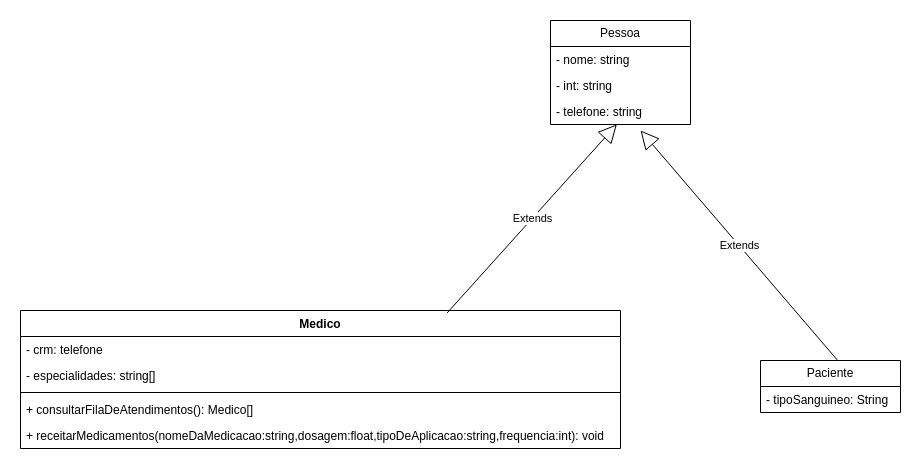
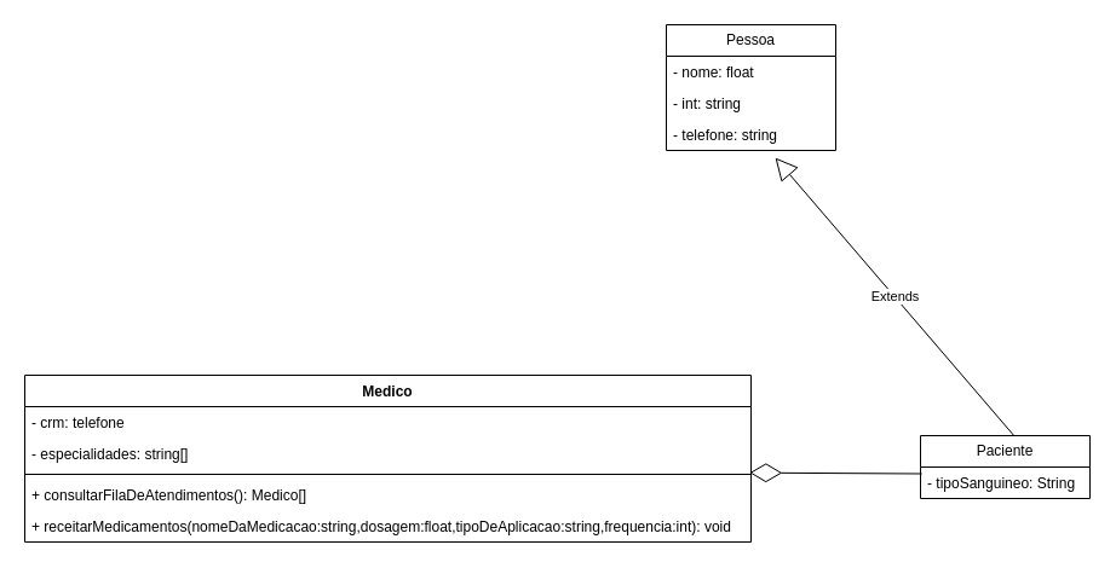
  <mxCell id="0" />
  <mxCell id="1" parent="0" />
  <mxCell id="2" value="Medico" style="swimlane;fontStyle=1;align=center;verticalAlign=top;childLayout=stackLayout;horizontal=1;startSize=26;horizontalStack=0;resizeParent=1;resizeParentMax=0;resizeLast=0;collapsible=1;marginBottom=0;whiteSpace=wrap;html=1;" vertex="1" parent="1"><mxGeometry x="20" y="310" width="600" height="138" as="geometry" /></mxCell>
  <mxCell id="3" value="- crm: telefone" style="text;strokeColor=none;fillColor=none;align=left;verticalAlign=top;spacingLeft=4;spacingRight=4;overflow=hidden;rotatable=0;points=[[0,0.5],[1,0.5]];portConstraint=eastwest;whiteSpace=wrap;html=1;" vertex="1" parent="2"><mxGeometry y="26" width="600" height="26" as="geometry" /></mxCell>
  <mxCell id="4" value="- especialidades: string[]" style="text;strokeColor=none;fillColor=none;align=left;verticalAlign=top;spacingLeft=4;spacingRight=4;overflow=hidden;rotatable=0;points=[[0,0.5],[1,0.5]];portConstraint=eastwest;whiteSpace=wrap;html=1;" vertex="1" parent="2"><mxGeometry y="52" width="600" height="26" as="geometry" /></mxCell>
  <mxCell id="5" value="" style="line;strokeWidth=1;fillColor=none;align=left;verticalAlign=middle;spacingTop=-1;spacingLeft=3;spacingRight=3;rotatable=0;labelPosition=right;points=[];portConstraint=eastwest;strokeColor=inherit;" vertex="1" parent="2"><mxGeometry y="78" width="600" height="8" as="geometry" /></mxCell>
  <mxCell id="6" value="+ consultarFilaDeAtendimentos(): Medico[]" style="text;strokeColor=none;fillColor=none;align=left;verticalAlign=top;spacingLeft=4;spacingRight=4;overflow=hidden;rotatable=0;points=[[0,0.5],[1,0.5]];portConstraint=eastwest;whiteSpace=wrap;html=1;" vertex="1" parent="2"><mxGeometry y="86" width="600" height="26" as="geometry" /></mxCell>
  <mxCell id="7" value="+ receitarMedicamentos(nomeDaMedicacao:string,dosagem:float,tipoDeAplicacao:string,frequencia:int): void" style="text;strokeColor=none;fillColor=none;align=left;verticalAlign=top;spacingLeft=4;spacingRight=4;overflow=hidden;rotatable=0;points=[[0,0.5],[1,0.5]];portConstraint=eastwest;whiteSpace=wrap;html=1;" vertex="1" parent="2"><mxGeometry y="112" width="600" height="26" as="geometry" /></mxCell>
  <mxCell id="8" value="Paciente" style="swimlane;fontStyle=0;childLayout=stackLayout;horizontal=1;startSize=26;fillColor=none;horizontalStack=0;resizeParent=1;resizeParentMax=0;resizeLast=0;collapsible=1;marginBottom=0;whiteSpace=wrap;html=1;" vertex="1" parent="1"><mxGeometry x="760" y="360" width="140" height="52" as="geometry" /></mxCell>
  <mxCell id="9" value="- tipoSanguineo: String" style="text;strokeColor=none;fillColor=none;align=left;verticalAlign=top;spacingLeft=4;spacingRight=4;overflow=hidden;rotatable=0;points=[[0,0.5],[1,0.5]];portConstraint=eastwest;whiteSpace=wrap;html=1;" vertex="1" parent="8"><mxGeometry y="26" width="140" height="26" as="geometry" /></mxCell>
  <mxCell id="10" value="Pessoa" style="swimlane;fontStyle=0;childLayout=stackLayout;horizontal=1;startSize=26;fillColor=none;horizontalStack=0;resizeParent=1;resizeParentMax=0;resizeLast=0;collapsible=1;marginBottom=0;whiteSpace=wrap;html=1;" vertex="1" parent="1"><mxGeometry x="550" width="140" height="104" as="geometry" y="20" /></mxCell>
- <mxCell id="11" value="- nome: string" style="text;strokeColor=none;fillColor=none;align=left;verticalAlign=top;spacingLeft=4;spacingRight=4;overflow=hidden;rotatable=0;points=[[0,0.5],[1,0.5]];portConstraint=eastwest;whiteSpace=wrap;html=1;" vertex="1" parent="10"><mxGeometry y="26" width="140" height="26" as="geometry" /></mxCell>
+ <mxCell id="11" value="- nome: float" style="text;strokeColor=none;fillColor=none;align=left;verticalAlign=top;spacingLeft=4;spacingRight=4;overflow=hidden;rotatable=0;points=[[0,0.5],[1,0.5]];portConstraint=eastwest;whiteSpace=wrap;html=1;" vertex="1" parent="10"><mxGeometry y="26" width="140" height="26" as="geometry" /></mxCell>
  <mxCell id="12" value="- int: string" style="text;strokeColor=none;fillColor=none;align=left;verticalAlign=top;spacingLeft=4;spacingRight=4;overflow=hidden;rotatable=0;points=[[0,0.5],[1,0.5]];portConstraint=eastwest;whiteSpace=wrap;html=1;" vertex="1" parent="10"><mxGeometry y="52" width="140" height="26" as="geometry" /></mxCell>
  <mxCell id="13" value="- telefone: string" style="text;strokeColor=none;fillColor=none;align=left;verticalAlign=top;spacingLeft=4;spacingRight=4;overflow=hidden;rotatable=0;points=[[0,0.5],[1,0.5]];portConstraint=eastwest;whiteSpace=wrap;html=1;" vertex="1" parent="10"><mxGeometry y="78" width="140" height="26" as="geometry" /></mxCell>
- <mxCell id="14" value="Extends" style="endArrow=block;endSize=16;endFill=0;html=1;rounded=0;entryX=0.474;entryY=0.995;entryDx=0;entryDy=0;entryPerimeter=0;exitX=0.711;exitY=0.018;exitDx=0;exitDy=0;exitPerimeter=0;" edge="1" parent="1" source="2" target="13"><mxGeometry width="160" relative="1" as="geometry"><mxPoint x="470" y="160" as="sourcePoint" /><mxPoint x="630" y="160" as="targetPoint" /></mxGeometry></mxCell>
  <mxCell id="15" value="Extends" style="endArrow=block;endSize=16;endFill=0;html=1;rounded=0;entryX=0.643;entryY=1.231;entryDx=0;entryDy=0;entryPerimeter=0;exitX=0.549;exitY=-0.008;exitDx=0;exitDy=0;exitPerimeter=0;" edge="1" parent="1" source="8" target="13"><mxGeometry width="160" relative="1" as="geometry"><mxPoint x="490" y="220" as="sourcePoint" /><mxPoint x="650" y="220" as="targetPoint" /></mxGeometry></mxCell>
+ <mxCell id="16" value="" style="endArrow=diamondThin;endFill=0;endSize=24;html=1;rounded=0;entryX=0.998;entryY=1.103;entryDx=0;entryDy=0;entryPerimeter=0;exitX=0.008;exitY=0.212;exitDx=0;exitDy=0;exitPerimeter=0;" edge="1" parent="1" source="9" target="4"><mxGeometry width="160" relative="1" as="geometry"><mxPoint x="520" y="380" as="sourcePoint" /><mxPoint x="680" y="380" as="targetPoint" /></mxGeometry></mxCell>
